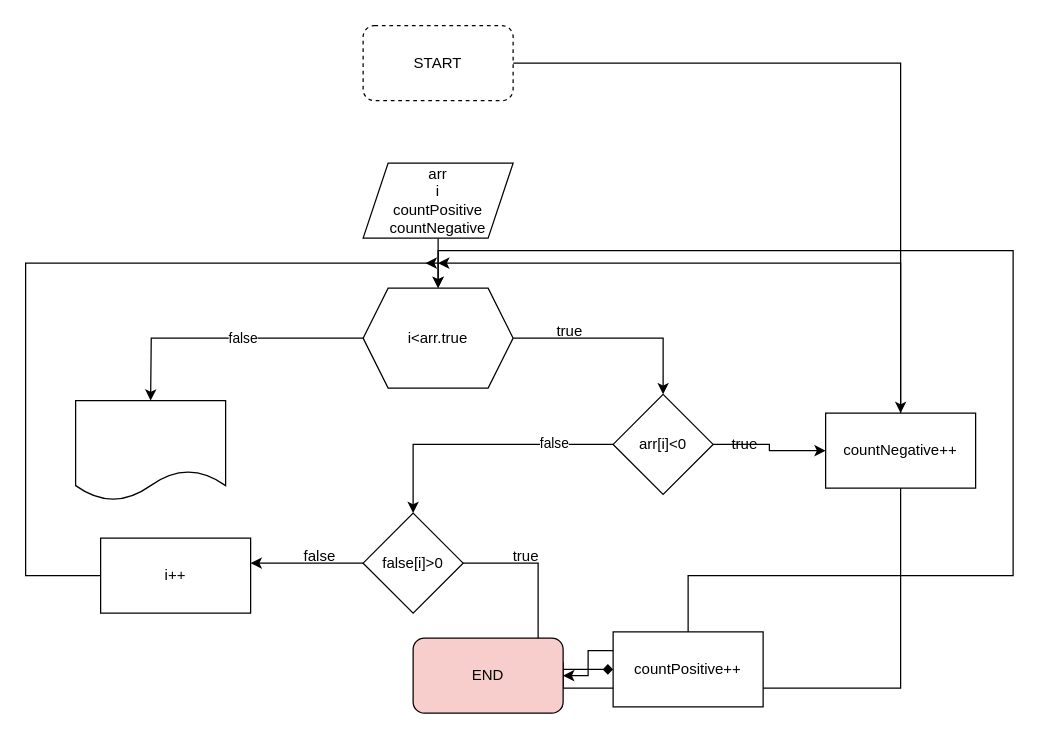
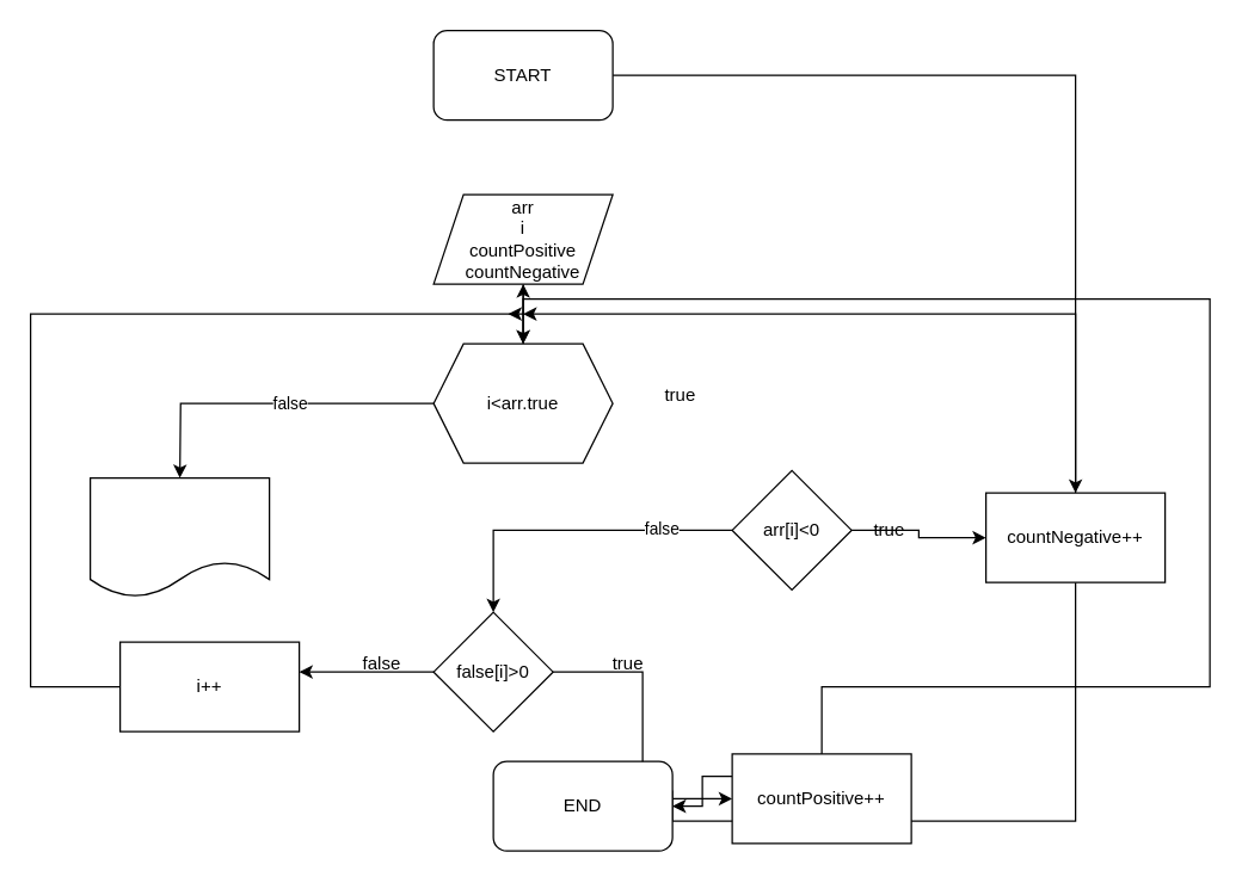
  <mxCell id="0" />
  <mxCell id="1" parent="0" />
  <mxCell id="2" style="edgeStyle=orthogonalEdgeStyle;rounded=0;orthogonalLoop=1;jettySize=auto;html=1;" parent="1" source="3" target="18" edge="1"><mxGeometry relative="1" as="geometry" /></mxCell>
- <mxCell id="3" value="START" style="rounded=1;whiteSpace=wrap;html=1;dashed=1;" parent="1" vertex="1"><mxGeometry x="290" y="20" width="120" height="60" as="geometry" /></mxCell>
+ <mxCell id="3" value="START" style="rounded=1;whiteSpace=wrap;html=1;" parent="1" vertex="1"><mxGeometry x="290" y="20" width="120" height="60" as="geometry" /></mxCell>
  <mxCell id="4" style="edgeStyle=orthogonalEdgeStyle;rounded=0;orthogonalLoop=1;jettySize=auto;html=1;" parent="1" source="5" edge="1"><mxGeometry relative="1" as="geometry"><mxPoint x="350" y="230" as="targetPoint" /></mxGeometry></mxCell>
  <mxCell id="5" value="arr&lt;br&gt;i&lt;br&gt;countPositive&lt;br&gt;countNegative" style="shape=parallelogram;perimeter=parallelogramPerimeter;whiteSpace=wrap;html=1;fixedSize=1;" parent="1" vertex="1"><mxGeometry x="290" y="130" width="120" height="60" as="geometry" /></mxCell>
  <mxCell id="6" style="edgeStyle=orthogonalEdgeStyle;rounded=0;orthogonalLoop=1;jettySize=auto;html=1;" edge="1" parent="1" source="9"><mxGeometry relative="1" as="geometry"><mxPoint x="120" y="320" as="targetPoint" /></mxGeometry></mxCell>
  <mxCell id="7" value="false" style="edgeLabel;html=1;align=center;verticalAlign=middle;resizable=0;points=[];" vertex="1" connectable="0" parent="6"><mxGeometry x="-0.113" y="-1" relative="1" as="geometry"><mxPoint as="offset" /></mxGeometry></mxCell>
- <mxCell id="8" style="edgeStyle=orthogonalEdgeStyle;rounded=0;orthogonalLoop=1;jettySize=auto;html=1;entryX=0.5;entryY=0;entryDx=0;entryDy=0;" edge="1" parent="1" source="9" target="13"><mxGeometry relative="1" as="geometry" /></mxCell>
+ <mxCell id="8" style="edgeStyle=orthogonalEdgeStyle;rounded=0;orthogonalLoop=1;jettySize=auto;html=1;" edge="1" parent="1" source="9" target="5"><mxGeometry relative="1" as="geometry" /></mxCell>
  <mxCell id="9" value="i&amp;lt;arr.true&lt;br&gt;" style="shape=hexagon;perimeter=hexagonPerimeter2;whiteSpace=wrap;html=1;fixedSize=1;" vertex="1" parent="1"><mxGeometry x="290" y="230" width="120" height="80" as="geometry" /></mxCell>
  <mxCell id="10" style="edgeStyle=orthogonalEdgeStyle;rounded=0;orthogonalLoop=1;jettySize=auto;html=1;" edge="1" parent="1" source="13" target="18"><mxGeometry relative="1" as="geometry" /></mxCell>
  <mxCell id="11" style="edgeStyle=orthogonalEdgeStyle;rounded=0;orthogonalLoop=1;jettySize=auto;html=1;" edge="1" parent="1" source="13" target="22"><mxGeometry relative="1" as="geometry" /></mxCell>
  <mxCell id="12" value="false" style="edgeLabel;html=1;align=center;verticalAlign=middle;resizable=0;points=[];" vertex="1" connectable="0" parent="11"><mxGeometry x="-0.555" y="-2" relative="1" as="geometry"><mxPoint as="offset" /></mxGeometry></mxCell>
  <mxCell id="13" value="arr[i]&amp;lt;0" style="rhombus;whiteSpace=wrap;html=1;" vertex="1" parent="1"><mxGeometry x="490" y="315" width="80" height="80" as="geometry" /></mxCell>
  <mxCell id="14" value="true" style="text;html=1;align=center;verticalAlign=middle;resizable=0;points=[];autosize=1;strokeColor=none;fillColor=none;" vertex="1" parent="1"><mxGeometry x="435" y="250" width="40" height="30" as="geometry" /></mxCell>
  <mxCell id="15" value="" style="shape=document;whiteSpace=wrap;html=1;boundedLbl=1;" vertex="1" parent="1"><mxGeometry x="60" y="320" width="120" height="80" as="geometry" /></mxCell>
  <mxCell id="16" style="edgeStyle=orthogonalEdgeStyle;rounded=0;orthogonalLoop=1;jettySize=auto;html=1;" edge="1" parent="1" source="18"><mxGeometry relative="1" as="geometry"><mxPoint x="350" y="210" as="targetPoint" /><Array as="points"><mxPoint x="720" y="210" /></Array></mxGeometry></mxCell>
  <mxCell id="17" style="edgeStyle=orthogonalEdgeStyle;rounded=0;orthogonalLoop=1;jettySize=auto;html=1;" edge="1" parent="1" source="18"><mxGeometry relative="1" as="geometry"><mxPoint x="440" y="540" as="targetPoint" /><Array as="points"><mxPoint x="720" y="550" /><mxPoint x="450" y="550" /><mxPoint x="450" y="530" /></Array></mxGeometry></mxCell>
  <mxCell id="18" value="countNegative++" style="rounded=0;whiteSpace=wrap;html=1;" vertex="1" parent="1"><mxGeometry x="660" y="330" width="120" height="60" as="geometry" /></mxCell>
  <mxCell id="19" value="true" style="text;html=1;align=center;verticalAlign=middle;resizable=0;points=[];autosize=1;strokeColor=none;fillColor=none;" vertex="1" parent="1"><mxGeometry x="575" y="340" width="40" height="30" as="geometry" /></mxCell>
  <mxCell id="20" style="edgeStyle=orthogonalEdgeStyle;rounded=0;orthogonalLoop=1;jettySize=auto;html=1;" edge="1" parent="1" source="22"><mxGeometry relative="1" as="geometry"><mxPoint x="200" y="450" as="targetPoint" /></mxGeometry></mxCell>
- <mxCell id="21" style="edgeStyle=orthogonalEdgeStyle;rounded=0;orthogonalLoop=1;jettySize=auto;html=1;entryX=0;entryY=0.5;entryDx=0;entryDy=0;endArrow=diamond;" edge="1" parent="1" source="22" target="28"><mxGeometry relative="1" as="geometry" /></mxCell>
+ <mxCell id="21" style="edgeStyle=orthogonalEdgeStyle;rounded=0;orthogonalLoop=1;jettySize=auto;html=1;entryX=0;entryY=0.5;entryDx=0;entryDy=0;" edge="1" parent="1" source="22" target="28"><mxGeometry relative="1" as="geometry" /></mxCell>
  <mxCell id="22" value="false[i]&amp;gt;0" style="rhombus;whiteSpace=wrap;html=1;" vertex="1" parent="1"><mxGeometry x="290" y="410" width="80" height="80" as="geometry" /></mxCell>
  <mxCell id="23" style="edgeStyle=orthogonalEdgeStyle;rounded=0;orthogonalLoop=1;jettySize=auto;html=1;" edge="1" parent="1" source="24"><mxGeometry relative="1" as="geometry"><mxPoint x="340" y="210" as="targetPoint" /><Array as="points"><mxPoint x="20" y="460" /><mxPoint x="20" y="210" /><mxPoint x="350" y="210" /><mxPoint x="350" y="210" /></Array></mxGeometry></mxCell>
  <mxCell id="24" value="i++" style="rounded=0;whiteSpace=wrap;html=1;" vertex="1" parent="1"><mxGeometry x="80" y="430" width="120" height="60" as="geometry" /></mxCell>
  <mxCell id="25" value="false" style="text;html=1;align=center;verticalAlign=middle;resizable=0;points=[];autosize=1;strokeColor=none;fillColor=none;" vertex="1" parent="1"><mxGeometry x="230" y="430" width="50" height="30" as="geometry" /></mxCell>
  <mxCell id="26" style="edgeStyle=orthogonalEdgeStyle;rounded=0;orthogonalLoop=1;jettySize=auto;html=1;" edge="1" parent="1" source="28"><mxGeometry relative="1" as="geometry"><mxPoint x="350" y="230" as="targetPoint" /><Array as="points"><mxPoint x="810" y="460" /><mxPoint x="810" y="200" /><mxPoint x="350" y="200" /></Array></mxGeometry></mxCell>
  <mxCell id="27" style="edgeStyle=orthogonalEdgeStyle;rounded=0;orthogonalLoop=1;jettySize=auto;html=1;entryX=1;entryY=0.5;entryDx=0;entryDy=0;" edge="1" parent="1" source="28" target="30"><mxGeometry relative="1" as="geometry"><Array as="points"><mxPoint x="550" y="520" /><mxPoint x="470" y="520" /><mxPoint x="470" y="540" /></Array></mxGeometry></mxCell>
  <mxCell id="28" value="countPositive++" style="rounded=0;whiteSpace=wrap;html=1;" vertex="1" parent="1"><mxGeometry x="490" y="505" width="120" height="60" as="geometry" /></mxCell>
  <mxCell id="29" value="true" style="text;html=1;align=center;verticalAlign=middle;resizable=0;points=[];autosize=1;strokeColor=none;fillColor=none;" vertex="1" parent="1"><mxGeometry x="400" y="430" width="40" height="30" as="geometry" /></mxCell>
- <mxCell id="30" value="END" style="rounded=1;whiteSpace=wrap;html=1;fillColor=#f8cecc;" vertex="1" parent="1"><mxGeometry x="330" y="510" width="120" height="60" as="geometry" /></mxCell>
+ <mxCell id="30" value="END" style="rounded=1;whiteSpace=wrap;html=1;" vertex="1" parent="1"><mxGeometry x="330" y="510" width="120" height="60" as="geometry" /></mxCell>
